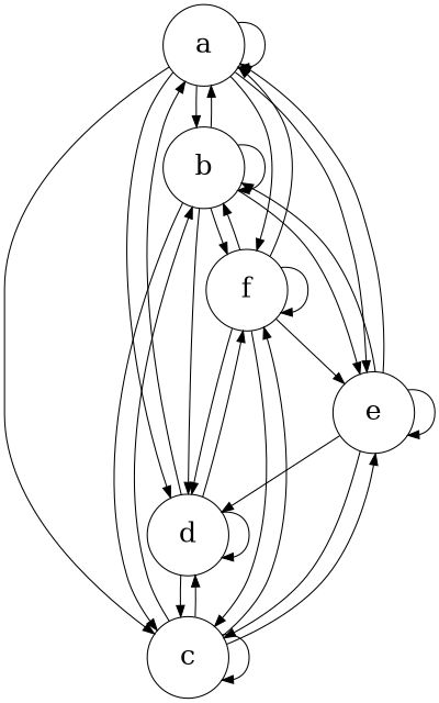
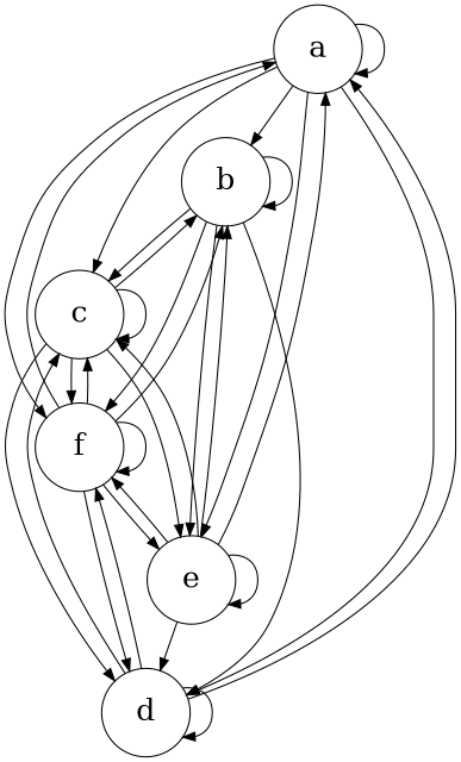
  digraph {
    node [fixedsize=true fontsize=24 shape=circle]
    a [height=1.0 width=1.0]
    b [height=1.0 width=1.0]
    c [height=1.0 width=1.0]
    d [height=1.0 width=1.0]
    e [height=1.0 width=1.0]
    f [height=1.0 width=1.0]
    a -> a
    a -> b
    a -> c
    a -> d
    a -> e
    a -> f
-   b -> a
    b -> b
    b -> c
    b -> d
    b -> e
    b -> f
    c -> b
    c -> c
    c -> d
    c -> e
    c -> f
    d -> a
    d -> c
    d -> d
    d -> f
    e -> a
    e -> b
    e -> c
    e -> d
    e -> e
+   e -> f
    f -> a
    f -> b
    f -> c
    f -> d
    f -> e
    f -> f
  }
